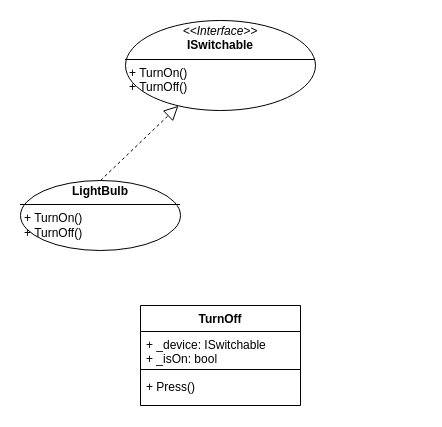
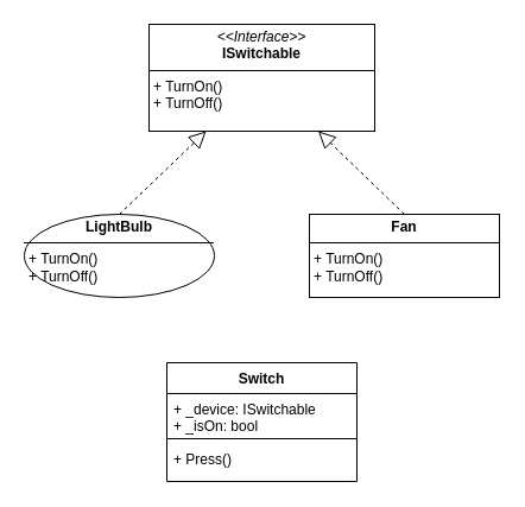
  <mxCell id="0" />
  <mxCell id="1" parent="0" />
- <mxCell id="2" value="&lt;p style=&quot;margin:0px;margin-top:4px;text-align:center;&quot;&gt;&lt;i&gt;&amp;lt;&amp;lt;Interface&amp;gt;&amp;gt;&lt;/i&gt;&lt;br&gt;&lt;b&gt;ISwitchable&lt;/b&gt;&lt;/p&gt;&lt;hr size=&quot;1&quot; style=&quot;border-style:solid;&quot;&gt;&lt;p style=&quot;margin:0px;margin-left:4px;&quot;&gt;+ TurnOn()&lt;br&gt;+ TurnOff()&lt;/p&gt;" style="ellipse;verticalAlign=top;align=left;overflow=fill;html=1;whiteSpace=wrap;" vertex="1" parent="1"><mxGeometry x="125" y="20" width="190" height="90" as="geometry" /></mxCell>
+ <mxCell id="2" value="&lt;p style=&quot;margin:0px;margin-top:4px;text-align:center;&quot;&gt;&lt;i&gt;&amp;lt;&amp;lt;Interface&amp;gt;&amp;gt;&lt;/i&gt;&lt;br&gt;&lt;b&gt;ISwitchable&lt;/b&gt;&lt;/p&gt;&lt;hr size=&quot;1&quot; style=&quot;border-style:solid;&quot;&gt;&lt;p style=&quot;margin:0px;margin-left:4px;&quot;&gt;+ TurnOn()&lt;br&gt;+ TurnOff()&lt;/p&gt;" style="verticalAlign=top;align=left;overflow=fill;html=1;whiteSpace=wrap;" vertex="1" parent="1"><mxGeometry x="125" y="20" width="190" height="90" as="geometry" /></mxCell>
  <mxCell id="3" style="edgeStyle=orthogonalEdgeStyle;rounded=0;orthogonalLoop=1;jettySize=auto;html=1;entryX=0.25;entryY=1;entryDx=0;entryDy=0;strokeColor=none;dashed=1;" edge="1" parent="1" source="4" target="2"><mxGeometry relative="1" as="geometry"><Array as="points"><mxPoint x="110" y="145" /><mxPoint x="168" y="145" /></Array></mxGeometry></mxCell>
  <mxCell id="4" value="&lt;p style=&quot;margin:0px;margin-top:4px;text-align:center;&quot;&gt;&lt;b&gt;LightBulb&lt;/b&gt;&lt;/p&gt;&lt;hr size=&quot;1&quot; style=&quot;border-style:solid;&quot;&gt;&lt;p style=&quot;margin:0px;margin-left:4px;&quot;&gt;+ TurnOn()&lt;/p&gt;&lt;p style=&quot;margin:0px;margin-left:4px;&quot;&gt;+ TurnOff()&lt;/p&gt;" style="ellipse;verticalAlign=top;align=left;overflow=fill;html=1;whiteSpace=wrap;" vertex="1" parent="1"><mxGeometry x="20" y="180" width="160" height="70" as="geometry" /></mxCell>
  <mxCell id="5" value="" style="endArrow=block;dashed=1;endFill=0;endSize=12;html=1;rounded=0;exitX=0.5;exitY=0;exitDx=0;exitDy=0;" edge="1" parent="1" source="4" target="2"><mxGeometry width="160" relative="1" as="geometry"><mxPoint x="170" y="310" as="sourcePoint" /><mxPoint x="330" y="310" as="targetPoint" /></mxGeometry></mxCell>
- <mxCell id="8" value="TurnOff" style="swimlane;fontStyle=1;align=center;verticalAlign=top;childLayout=stackLayout;horizontal=1;startSize=26;horizontalStack=0;resizeParent=1;resizeParentMax=0;resizeLast=0;collapsible=1;marginBottom=0;whiteSpace=wrap;html=1;" vertex="1" parent="1"><mxGeometry x="140" y="305" width="160" height="100" as="geometry" /></mxCell>
+ <mxCell id="6" value="&lt;p style=&quot;margin:0px;margin-top:4px;text-align:center;&quot;&gt;&lt;b&gt;Fan&lt;/b&gt;&lt;/p&gt;&lt;hr size=&quot;1&quot; style=&quot;border-style:solid;&quot;&gt;&lt;p style=&quot;margin:0px;margin-left:4px;&quot;&gt;+ TurnOn()&lt;/p&gt;&lt;p style=&quot;margin:0px;margin-left:4px;&quot;&gt;+ TurnOff()&lt;/p&gt;" style="verticalAlign=top;align=left;overflow=fill;html=1;whiteSpace=wrap;" vertex="1" parent="1"><mxGeometry x="260" y="180" width="160" height="70" as="geometry" /></mxCell>
+ <mxCell id="7" value="" style="endArrow=block;dashed=1;endFill=0;endSize=12;html=1;rounded=0;exitX=0.5;exitY=0;exitDx=0;exitDy=0;entryX=0.75;entryY=1;entryDx=0;entryDy=0;" edge="1" parent="1" source="6" target="2"><mxGeometry width="160" relative="1" as="geometry"><mxPoint x="110" y="190" as="sourcePoint" /><mxPoint x="180" y="120" as="targetPoint" /></mxGeometry></mxCell>
+ <mxCell id="8" value="Switch" style="swimlane;fontStyle=1;align=center;verticalAlign=top;childLayout=stackLayout;horizontal=1;startSize=26;horizontalStack=0;resizeParent=1;resizeParentMax=0;resizeLast=0;collapsible=1;marginBottom=0;whiteSpace=wrap;html=1;" vertex="1" parent="1"><mxGeometry x="140" y="305" width="160" height="100" as="geometry" /></mxCell>
  <mxCell id="9" value="+ _device: ISwitchable&lt;div&gt;+ _isOn: bool&lt;/div&gt;" style="text;strokeColor=none;fillColor=none;align=left;verticalAlign=top;spacingLeft=4;spacingRight=4;overflow=hidden;rotatable=0;points=[[0,0.5],[1,0.5]];portConstraint=eastwest;whiteSpace=wrap;html=1;" vertex="1" parent="8"><mxGeometry y="26" width="160" height="34" as="geometry" /></mxCell>
  <mxCell id="10" value="" style="line;strokeWidth=1;fillColor=none;align=left;verticalAlign=middle;spacingTop=-1;spacingLeft=3;spacingRight=3;rotatable=0;labelPosition=right;points=[];portConstraint=eastwest;strokeColor=inherit;" vertex="1" parent="8"><mxGeometry y="60" width="160" height="8" as="geometry" /></mxCell>
  <mxCell id="11" value="+ Press()" style="text;strokeColor=none;fillColor=none;align=left;verticalAlign=top;spacingLeft=4;spacingRight=4;overflow=hidden;rotatable=0;points=[[0,0.5],[1,0.5]];portConstraint=eastwest;whiteSpace=wrap;html=1;" vertex="1" parent="8"><mxGeometry y="68" width="160" height="32" as="geometry" /></mxCell>
